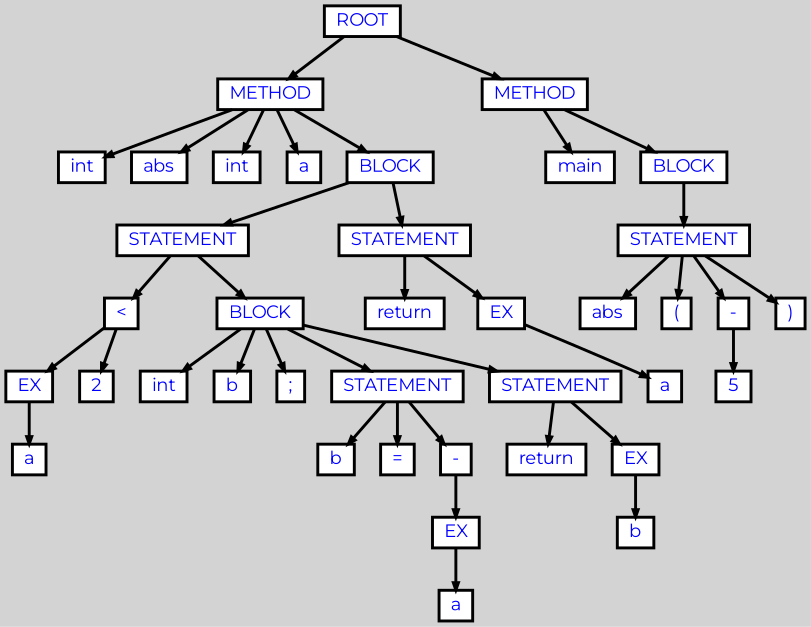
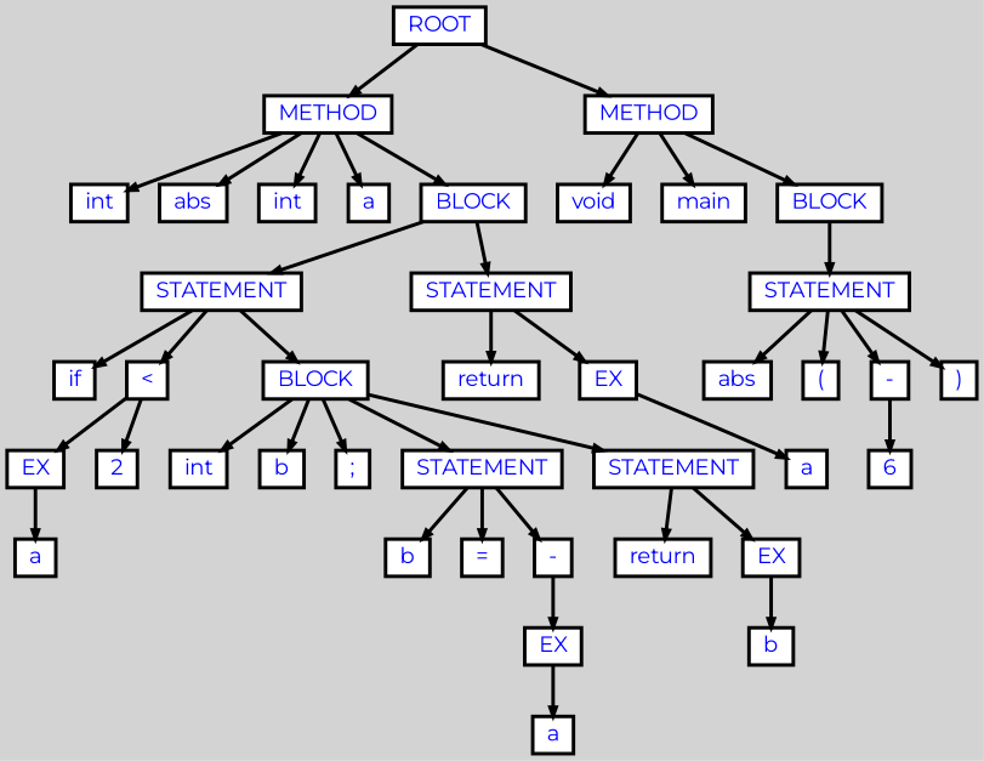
  digraph {
    bgcolor=lightgrey
    fontname=Montserrat
    ordering=out
    ranksep=.4
    node [color=black fillcolor=white fixedsize=false fontcolor=blue fontname=Montserrat fontsize=12 shape=box style="filled, solid, bold"]
    edge [arrowsize=.5 color=black fontname=Montserrat style=bold]
    n1 [height=.25 label=ROOT width=.25]
    n2 [height=.25 label=METHOD width=.25]
    n3 [height=.25 label=METHOD width=.25]
    n4 [height=.25 label=int width=.25]
    n5 [height=.25 label=abs width=.25]
    n6 [height=.25 label=int width=.25]
    n7 [height=.25 label=a width=.25]
    n8 [height=.25 label=BLOCK width=.25]
+   n9 [height=.25 label=void width=.25]
    n10 [height=.25 label=main width=.25]
    n11 [height=.25 label=BLOCK width=.25]
    n12 [height=.25 label=STATEMENT width=.25]
    n13 [height=.25 label=STATEMENT width=.25]
+   n14 [height=.25 label=if width=.25]
    n15 [height=.25 label="<" width=.25]
    n16 [height=.25 label=BLOCK width=.25]
    n17 [height=.25 label=return width=.25]
    n18 [height=.25 label=EX width=.25]
    n19 [height=.25 label=EX width=.25]
    n20 [height=.25 label=2 width=.25]
    n21 [height=.25 label=int width=.25]
    n22 [height=.25 label=b width=.25]
    n23 [height=.25 label=";" width=.25]
    n24 [height=.25 label=STATEMENT width=.25]
    n25 [height=.25 label=STATEMENT width=.25]
    n26 [height=.25 label=a width=.25]
    n27 [height=.25 label=b width=.25]
    n28 [height=.25 label="=" width=.25]
    n29 [height=.25 label="-" width=.25]
    n30 [height=.25 label=return width=.25]
    n31 [height=.25 label=EX width=.25]
    n32 [height=.25 label=EX width=.25]
    n33 [height=.25 label=a width=.25]
    n34 [height=.25 label=b width=.25]
    n35 [height=.25 label=a width=.25]
    n36 [height=.25 label=STATEMENT width=.25]
    n37 [height=.25 label=abs width=.25]
    n38 [height=.25 label="(" width=.25]
    n39 [height=.25 label="-" width=.25]
    n40 [height=.25 label=")" width=.25]
-   n41 [height=.25 label=5 width=.25]
+   n41 [height=.25 label=6 width=.25]
    n1 -> n2
    n1 -> n3
    n2 -> n4
    n2 -> n5
    n2 -> n6
    n2 -> n7
    n2 -> n8
+   n3 -> n9
    n3 -> n10
    n3 -> n11
    n8 -> n12
    n8 -> n13
    n11 -> n36
+   n12 -> n14
    n12 -> n15
    n12 -> n16
    n13 -> n17
    n13 -> n18
    n15 -> n19
    n15 -> n20
    n16 -> n21
    n16 -> n22
    n16 -> n23
    n16 -> n24
    n16 -> n25
    n18 -> n35
    n19 -> n26
    n24 -> n27
    n24 -> n28
    n24 -> n29
    n25 -> n30
    n25 -> n31
    n29 -> n32
    n31 -> n34
    n32 -> n33
    n36 -> n37
    n36 -> n38
    n36 -> n39
    n36 -> n40
    n39 -> n41
  }
